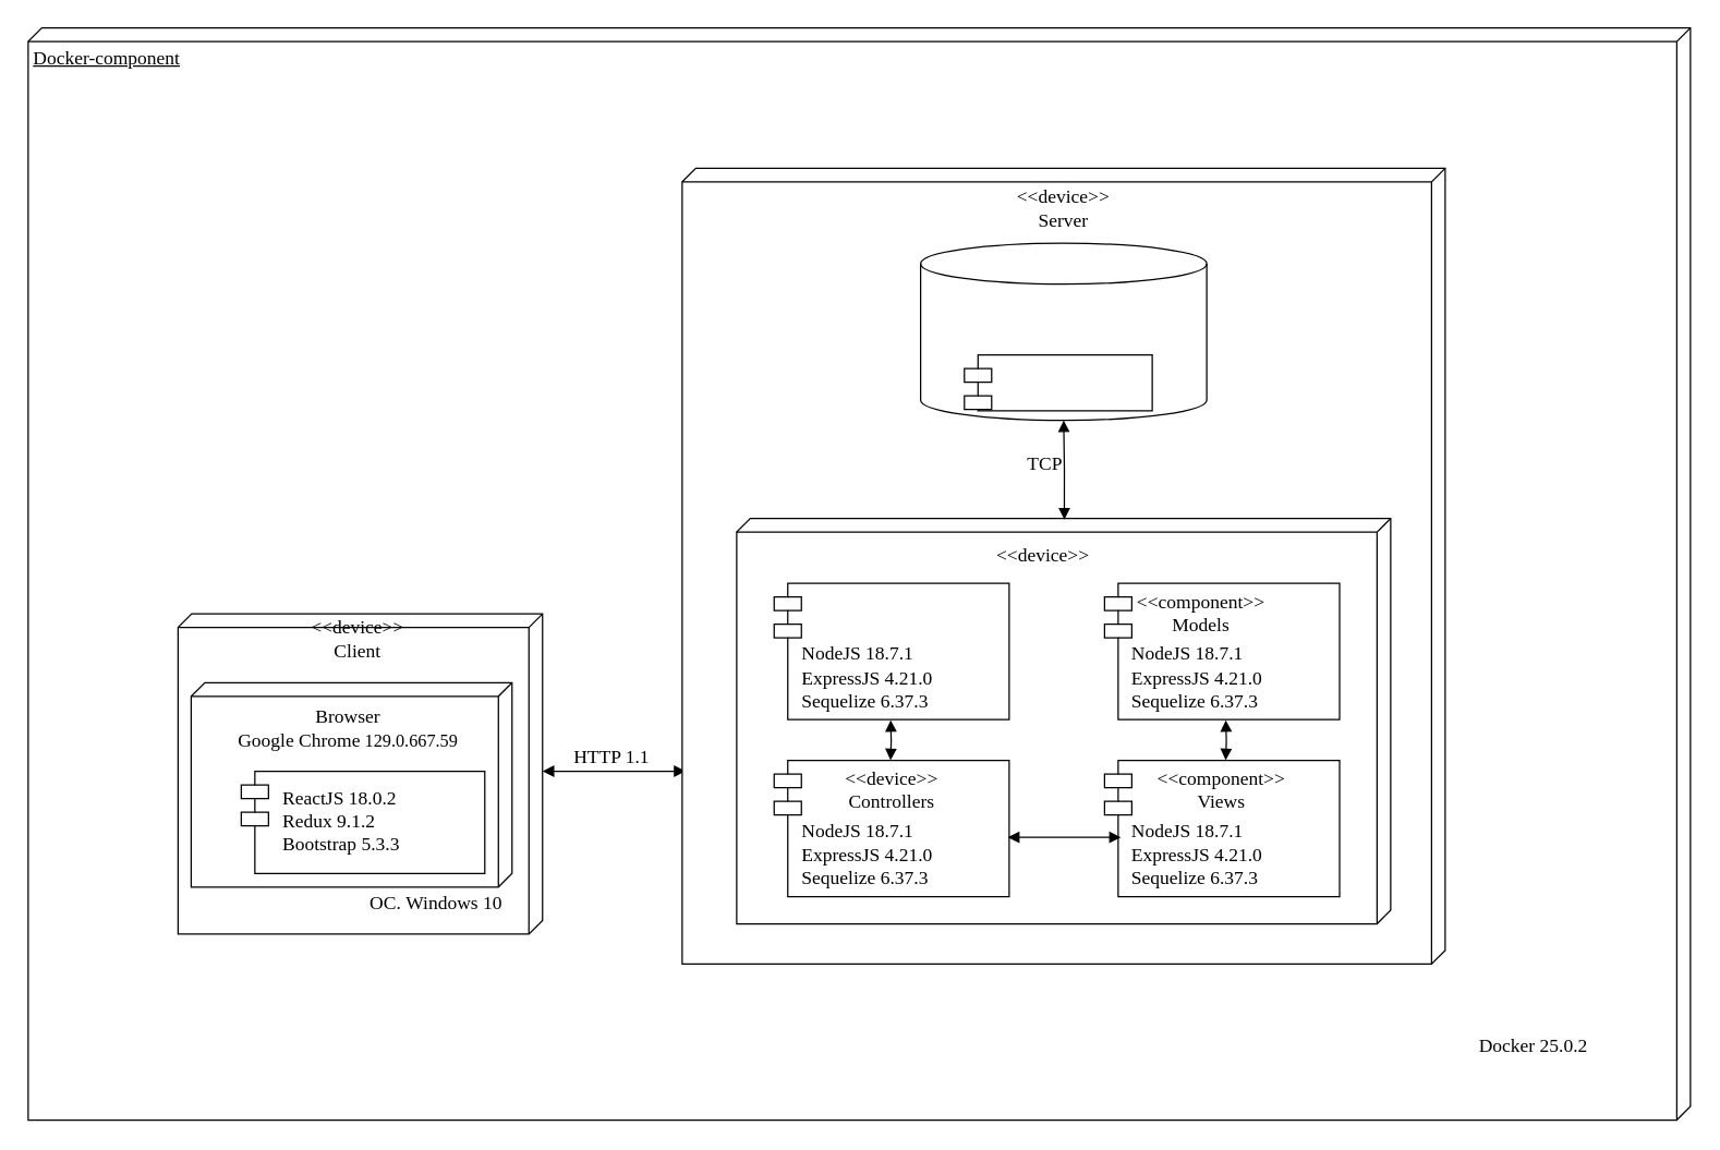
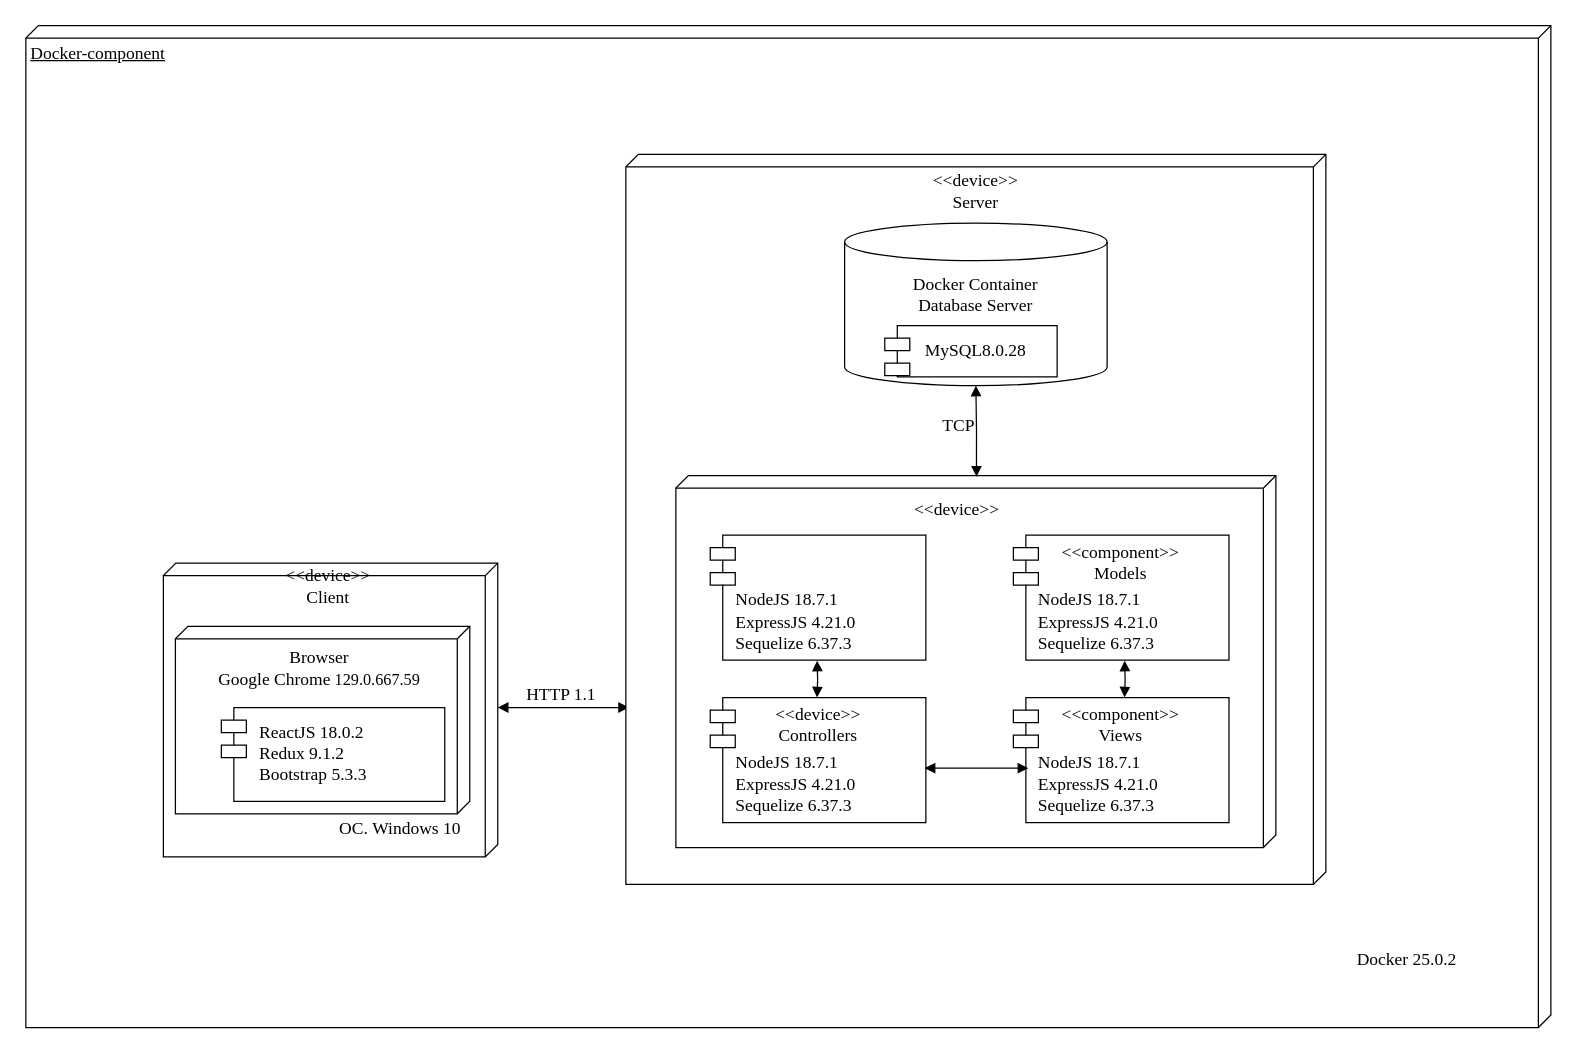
  <mxCell id="0" />
  <mxCell id="1" parent="0" />
  <mxCell id="2" value="&lt;font face=&quot;Times New Roman&quot; style=&quot;font-size: 14px;&quot;&gt;Docker-component&lt;/font&gt;" style="verticalAlign=top;align=left;spacingTop=8;spacingLeft=2;spacingRight=12;shape=cube;size=10;direction=south;fontStyle=4;html=1;whiteSpace=wrap;" parent="1" vertex="1"><mxGeometry x="20" y="20" width="1220" height="801.5" as="geometry" /></mxCell>
  <mxCell id="3" value="&lt;font face=&quot;Times New Roman&quot; style=&quot;font-size: 14px;&quot;&gt;Docker 25.0.2&lt;/font&gt;" style="text;html=1;align=center;verticalAlign=middle;whiteSpace=wrap;rounded=0;" parent="1" vertex="1"><mxGeometry x="1050" y="752.5" width="150" height="30" as="geometry" /></mxCell>
  <mxCell id="4" value="" style="verticalAlign=top;align=left;spacingTop=8;spacingLeft=2;spacingRight=12;shape=cube;size=10;direction=south;fontStyle=4;html=1;whiteSpace=wrap;" parent="1" vertex="1"><mxGeometry x="130" y="450" width="267.5" height="235" as="geometry" /></mxCell>
  <mxCell id="5" value="" style="verticalAlign=top;align=left;spacingTop=8;spacingLeft=2;spacingRight=12;shape=cube;size=10;direction=south;fontStyle=4;html=1;whiteSpace=wrap;" parent="1" vertex="1"><mxGeometry x="139.62" y="500.5" width="235.5" height="150" as="geometry" /></mxCell>
  <mxCell id="6" value="&lt;font style=&quot;font-size: 14px;&quot; face=&quot;Times New Roman&quot;&gt;Browser&lt;/font&gt;&lt;div style=&quot;font-size: 14px;&quot;&gt;&lt;font style=&quot;font-size: 14px;&quot; face=&quot;Times New Roman&quot;&gt;&lt;font style=&quot;font-size: 14px;&quot;&gt;Google Chrome&lt;/font&gt;&lt;span style=&quot;font-size: 13px;&quot;&gt;&amp;nbsp;&lt;/span&gt;&lt;/font&gt;&lt;span style=&quot;font-size: 13px; text-align: start; background-color: rgb(255, 255, 255);&quot;&gt;&lt;font face=&quot;Times New Roman&quot;&gt;129.0.667.59&lt;/font&gt;&lt;/span&gt;&lt;br&gt;&lt;/div&gt;" style="text;html=1;align=center;verticalAlign=middle;whiteSpace=wrap;rounded=0;" parent="1" vertex="1"><mxGeometry x="153" y="512" width="203.5" height="46.5" as="geometry" /></mxCell>
  <mxCell id="7" value="&lt;div style=&quot;&quot;&gt;&lt;br&gt;&lt;/div&gt;" style="shape=module;align=left;spacingLeft=20;align=center;verticalAlign=top;whiteSpace=wrap;html=1;" parent="1" vertex="1"><mxGeometry x="176.37" y="565.5" width="178.75" height="75" as="geometry" /></mxCell>
  <mxCell id="8" value="&lt;font style=&quot;font-size: 14px;&quot; face=&quot;Times New Roman&quot;&gt;&amp;lt;&amp;lt;device&amp;gt;&amp;gt;&lt;br&gt;&lt;/font&gt;&lt;div&gt;&lt;font style=&quot;font-size: 14px;&quot; face=&quot;Times New Roman&quot;&gt;Client&lt;/font&gt;&lt;/div&gt;" style="text;html=1;align=center;verticalAlign=middle;whiteSpace=wrap;rounded=0;" parent="1" vertex="1"><mxGeometry x="212.62" y="453.5" width="97.5" height="30" as="geometry" /></mxCell>
  <mxCell id="9" value="&lt;font style=&quot;font-size: 14px;&quot; face=&quot;Times New Roman&quot;&gt;ОС. Windows 10&lt;/font&gt;" style="text;strokeColor=none;fillColor=none;align=left;verticalAlign=middle;spacingLeft=4;spacingRight=4;overflow=hidden;points=[[0,0.5],[1,0.5]];portConstraint=eastwest;rotatable=0;whiteSpace=wrap;html=1;" parent="1" vertex="1"><mxGeometry x="265.12" y="647.5" width="114" height="30" as="geometry" /></mxCell>
  <mxCell id="10" value="&lt;font face=&quot;Times New Roman&quot; style=&quot;font-size: 14px;&quot;&gt;ReactJS 18.0.2&lt;/font&gt;&lt;div&gt;&lt;font face=&quot;Times New Roman&quot;&gt;&lt;span style=&quot;font-size: 14px;&quot;&gt;Redux 9.1.2&lt;br&gt;&lt;/span&gt;&lt;/font&gt;&lt;div style=&quot;font-size: 14px;&quot;&gt;&lt;font face=&quot;PvMJpOz3pLV8ocHbTbVb&quot; style=&quot;font-size: 14px;&quot;&gt;Bootstrap 5.3.3&lt;/font&gt;&lt;/div&gt;&lt;/div&gt;" style="text;html=1;align=left;verticalAlign=middle;whiteSpace=wrap;rounded=0;" parent="1" vertex="1"><mxGeometry x="205.12" y="565.5" width="150" height="75" as="geometry" /></mxCell>
  <mxCell id="11" value="" style="endArrow=block;html=1;rounded=0;edgeStyle=orthogonalEdgeStyle;endFill=1;startArrow=block;startFill=1;exitX=0.561;exitY=0;exitDx=0;exitDy=0;exitPerimeter=0;entryX=0.56;entryY=1.002;entryDx=0;entryDy=0;entryPerimeter=0;" parent="1" edge="1"><mxGeometry width="50" height="50" relative="1" as="geometry"><mxPoint x="397.5" y="565.5" as="sourcePoint" /><mxPoint x="502.5" y="565.5" as="targetPoint" /><Array as="points" /></mxGeometry></mxCell>
  <mxCell id="12" value="&lt;font style=&quot;font-size: 14px;&quot; face=&quot;Times New Roman&quot;&gt;HTTP 1.1&lt;/font&gt;" style="edgeLabel;html=1;align=center;verticalAlign=middle;resizable=0;points=[];" parent="11" vertex="1" connectable="0"><mxGeometry x="0.076" y="1" relative="1" as="geometry"><mxPoint x="-6" y="-9" as="offset" /></mxGeometry></mxCell>
  <mxCell id="13" value="" style="verticalAlign=top;align=left;spacingTop=8;spacingLeft=2;spacingRight=12;shape=cube;size=10;direction=south;fontStyle=4;html=1;whiteSpace=wrap;" parent="1" vertex="1"><mxGeometry x="500" y="123" width="560" height="584" as="geometry" /></mxCell>
  <mxCell id="14" value="&lt;font style=&quot;font-size: 14px;&quot; face=&quot;Times New Roman&quot;&gt;&amp;lt;&amp;lt;device&amp;gt;&amp;gt;&lt;br&gt;&lt;/font&gt;&lt;div&gt;&lt;font style=&quot;font-size: 14px;&quot; face=&quot;Times New Roman&quot;&gt;Server&lt;/font&gt;&lt;span style=&quot;color: rgba(0, 0, 0, 0); font-family: monospace; font-size: 0px; text-align: start; text-wrap-mode: nowrap; background-color: initial;&quot;&gt;%3CmxGraphModel%3E%3Croot%3E%3CmxCell%20id%3D%220%22%2F%3E%3CmxCell%20id%3D%221%22%20parent%3D%220%22%2F%3E%3CmxCell%20id%3D%222%22%20value%3D%22%22%20style%3D%22shape%3Dcylinder3%3BwhiteSpace%3Dwrap%3Bhtml%3D1%3BboundedLbl%3D1%3BbackgroundOutline%3D1%3Bsize%3D15%3B%22%20vertex%3D%221%22%20parent%3D%221%22%3E%3CmxGeometry%20x%3D%22899.75%22%20y%3D%2217%22%20width%3D%22220%22%20height%3D%22140%22%20as%3D%22geometry%22%2F%3E%3C%2FmxCell%3E%3CmxCell%20id%3D%223%22%20value%3D%22%22%20style%3D%22shape%3Dmodule%3Balign%3Dleft%3BspacingLeft%3D20%3Balign%3Dcenter%3BverticalAlign%3Dtop%3BwhiteSpace%3Dwrap%3Bhtml%3D1%3B%22%20vertex%3D%221%22%20parent%3D%221%22%3E%3CmxGeometry%20x%3D%22931.88%22%20y%3D%2296%22%20width%3D%22155.75%22%20height%3D%2247.5%22%20as%3D%22geometry%22%2F%3E%3C%2FmxCell%3E%3CmxCell%20id%3D%224%22%20value%3D%22%26lt%3Bfont%20style%3D%26quot%3Bfont-size%3A%2014px%3B%26quot%3B%20face%3D%26quot%3BTimes%20New%20Roman%26quot%3B%26gt%3BDocker%20Container%26lt%3Bbr%26gt%3BDatabase%20Server%26lt%3B%2Ffont%26gt%3B%22%20style%3D%22text%3Bhtml%3D1%3Balign%3Dcenter%3BverticalAlign%3Dmiddle%3BwhiteSpace%3Dwrap%3Brounded%3D0%3B%22%20vertex%3D%221%22%20parent%3D%221%22%3E%3CmxGeometry%20x%3D%22951%22%20y%3D%2257%22%20width%3D%22107.5%22%20height%3D%2232.5%22%20as%3D%22geometry%22%2F%3E%3C%2FmxCell%3E%3CmxCell%20id%3D%225%22%20value%3D%22%26lt%3Bspan%20style%3D%26quot%3Bfont-family%3A%20%26amp%3Bquot%3BTimes%20New%20Roman%26amp%3Bquot%3B%3B%20font-size%3A%2014px%3B%26quot%3B%26gt%3BMySQL8.0.28%26lt%3B%2Fspan%26gt%3B%22%20style%3D%22text%3Bhtml%3D1%3Balign%3Dcenter%3BverticalAlign%3Dmiddle%3BwhiteSpace%3Dwrap%3Brounded%3D0%3B%22%20vertex%3D%221%22%20parent%3D%221%22%3E%3CmxGeometry%20x%3D%22972.63%22%20y%3D%22104.75%22%20width%3D%2284%22%20height%3D%2230%22%20as%3D%22geometry%22%2F%3E%3C%2FmxCell%3E%3C%2Froot%3E%3C%2FmxGraphModel%3E&lt;/span&gt;&lt;/div&gt;" style="text;html=1;align=center;verticalAlign=middle;whiteSpace=wrap;rounded=0;" parent="1" vertex="1"><mxGeometry x="731.25" y="138" width="97.5" height="29" as="geometry" /></mxCell>
  <mxCell id="15" value="" style="shape=cylinder3;whiteSpace=wrap;html=1;boundedLbl=1;backgroundOutline=1;size=15;" parent="1" vertex="1"><mxGeometry x="675" y="178" width="210" height="130" as="geometry" /></mxCell>
  <mxCell id="16" value="" style="shape=module;align=left;spacingLeft=20;align=center;verticalAlign=top;whiteSpace=wrap;html=1;" parent="1" vertex="1"><mxGeometry x="707.13" y="260" width="137.87" height="41" as="geometry" /></mxCell>
+ <mxCell id="17" value="&lt;font style=&quot;font-size: 14px;&quot; face=&quot;Times New Roman&quot;&gt;Docker Container&lt;br&gt;Database Server&lt;/font&gt;" style="text;html=1;align=center;verticalAlign=middle;whiteSpace=wrap;rounded=0;" parent="1" vertex="1"><mxGeometry x="726.25" y="220" width="107.5" height="32.5" as="geometry" /></mxCell>
+ <mxCell id="18" value="&lt;span style=&quot;font-family: &amp;quot;Times New Roman&amp;quot;; font-size: 14px;&quot;&gt;MySQL8.0.28&lt;/span&gt;" style="text;html=1;align=center;verticalAlign=middle;whiteSpace=wrap;rounded=0;" parent="1" vertex="1"><mxGeometry x="738" y="265.5" width="84" height="30" as="geometry" /></mxCell>
  <mxCell id="19" value="" style="verticalAlign=top;align=left;spacingTop=8;spacingLeft=2;spacingRight=12;shape=cube;size=10;direction=south;fontStyle=4;html=1;whiteSpace=wrap;" parent="1" vertex="1"><mxGeometry x="540" y="380" width="480" height="297.5" as="geometry" /></mxCell>
  <mxCell id="20" value="&lt;font face=&quot;Times New Roman&quot;&gt;&lt;span style=&quot;font-size: 14px;&quot;&gt;&amp;lt;&amp;lt;device&amp;gt;&amp;gt;&lt;/span&gt;&lt;/font&gt;" style="text;html=1;align=center;verticalAlign=middle;whiteSpace=wrap;rounded=0;" parent="1" vertex="1"><mxGeometry x="675" y="392.5" width="180" height="30" as="geometry" /></mxCell>
  <mxCell id="21" value="" style="shape=module;align=left;spacingLeft=20;align=center;verticalAlign=top;whiteSpace=wrap;html=1;" parent="1" vertex="1"><mxGeometry x="567.5" y="427.5" width="172.5" height="100" as="geometry" /></mxCell>
  <mxCell id="22" value="&lt;div style=&quot;font-size: 14px;&quot;&gt;&lt;div&gt;&lt;font style=&quot;text-wrap: nowrap;&quot; face=&quot;Times New Roman&quot;&gt;NodeJS 18.7.1&lt;/font&gt;&lt;/div&gt;&lt;div&gt;&lt;span style=&quot;font-family: oEKUUC97mD8u1FqZIiND; background-color: initial;&quot;&gt;ExpressJS 4.21.0&amp;nbsp;&lt;/span&gt;&lt;/div&gt;&lt;div&gt;&lt;font face=&quot;oEKUUC97mD8u1FqZIiND&quot;&gt;Sequelize 6.37.3&lt;/font&gt;&lt;/div&gt;&lt;/div&gt;" style="text;html=1;align=left;verticalAlign=middle;whiteSpace=wrap;rounded=0;" parent="1" vertex="1"><mxGeometry x="585.63" y="470.57" width="144.12" height="52.93" as="geometry" /></mxCell>
  <mxCell id="23" value="" style="shape=module;align=left;spacingLeft=20;align=center;verticalAlign=top;whiteSpace=wrap;html=1;" parent="1" vertex="1"><mxGeometry x="567.5" y="557.5" width="172.5" height="100" as="geometry" /></mxCell>
  <mxCell id="24" value="&lt;div style=&quot;font-size: 14px;&quot;&gt;&lt;div&gt;&lt;font style=&quot;text-wrap: nowrap;&quot; face=&quot;Times New Roman&quot;&gt;NodeJS 18.7.1&lt;/font&gt;&lt;/div&gt;&lt;div&gt;&lt;span style=&quot;font-family: oEKUUC97mD8u1FqZIiND; background-color: initial;&quot;&gt;ExpressJS 4.21.0&amp;nbsp;&lt;/span&gt;&lt;/div&gt;&lt;div&gt;&lt;font face=&quot;oEKUUC97mD8u1FqZIiND&quot;&gt;Sequelize 6.37.3&lt;/font&gt;&lt;/div&gt;&lt;/div&gt;" style="text;html=1;align=left;verticalAlign=middle;whiteSpace=wrap;rounded=0;" parent="1" vertex="1"><mxGeometry x="585.63" y="600.57" width="144.12" height="52.93" as="geometry" /></mxCell>
  <mxCell id="25" value="&lt;font face=&quot;Times New Roman&quot;&gt;&lt;span style=&quot;font-size: 14px;&quot;&gt;&amp;lt;&amp;lt;device&amp;gt;&amp;gt;&lt;/span&gt;&lt;/font&gt;&lt;div&gt;&lt;font face=&quot;Times New Roman&quot;&gt;&lt;span style=&quot;font-size: 14px;&quot;&gt;Controllers&lt;/span&gt;&lt;/font&gt;&lt;/div&gt;" style="text;html=1;align=center;verticalAlign=middle;whiteSpace=wrap;rounded=0;" parent="1" vertex="1"><mxGeometry x="585.63" y="567.5" width="136.25" height="25" as="geometry" /></mxCell>
  <mxCell id="26" value="" style="shape=module;align=left;spacingLeft=20;align=center;verticalAlign=top;whiteSpace=wrap;html=1;" parent="1" vertex="1"><mxGeometry x="810" y="557.5" width="172.5" height="100" as="geometry" /></mxCell>
  <mxCell id="27" value="&lt;div style=&quot;font-size: 14px;&quot;&gt;&lt;div&gt;&lt;font style=&quot;text-wrap: nowrap;&quot; face=&quot;Times New Roman&quot;&gt;NodeJS 18.7.1&lt;/font&gt;&lt;/div&gt;&lt;div&gt;&lt;span style=&quot;font-family: oEKUUC97mD8u1FqZIiND; background-color: initial;&quot;&gt;ExpressJS 4.21.0&amp;nbsp;&lt;/span&gt;&lt;/div&gt;&lt;div&gt;&lt;font face=&quot;oEKUUC97mD8u1FqZIiND&quot;&gt;Sequelize 6.37.3&lt;/font&gt;&lt;/div&gt;&lt;/div&gt;" style="text;html=1;align=left;verticalAlign=middle;whiteSpace=wrap;rounded=0;" parent="1" vertex="1"><mxGeometry x="828.13" y="600.57" width="144.12" height="52.93" as="geometry" /></mxCell>
  <mxCell id="28" value="&lt;font face=&quot;Times New Roman&quot;&gt;&lt;span style=&quot;font-size: 14px;&quot;&gt;&amp;lt;&amp;lt;component&amp;gt;&amp;gt;&lt;/span&gt;&lt;/font&gt;&lt;div&gt;&lt;font face=&quot;Times New Roman&quot;&gt;&lt;span style=&quot;font-size: 14px;&quot;&gt;Views&lt;/span&gt;&lt;/font&gt;&lt;/div&gt;" style="text;html=1;align=center;verticalAlign=middle;whiteSpace=wrap;rounded=0;" parent="1" vertex="1"><mxGeometry x="828.13" y="567.5" width="136.25" height="25" as="geometry" /></mxCell>
  <mxCell id="29" value="" style="endArrow=block;html=1;rounded=0;edgeStyle=orthogonalEdgeStyle;endFill=1;startArrow=block;startFill=1;exitX=0.003;exitY=0.499;exitDx=0;exitDy=0;exitPerimeter=0;entryX=0.5;entryY=1;entryDx=0;entryDy=0;entryPerimeter=0;" parent="1" source="19" target="15" edge="1"><mxGeometry width="50" height="50" relative="1" as="geometry"><mxPoint x="712.5" y="350" as="sourcePoint" /><mxPoint x="817.5" y="350" as="targetPoint" /><Array as="points" /></mxGeometry></mxCell>
  <mxCell id="30" value="&lt;font style=&quot;font-size: 14px;&quot; face=&quot;Times New Roman&quot;&gt;TCP&lt;/font&gt;" style="edgeLabel;html=1;align=center;verticalAlign=middle;resizable=0;points=[];" parent="1" vertex="1" connectable="0"><mxGeometry x="765.001" y="340" as="geometry" /></mxCell>
  <mxCell id="31" value="" style="shape=module;align=left;spacingLeft=20;align=center;verticalAlign=top;whiteSpace=wrap;html=1;" parent="1" vertex="1"><mxGeometry x="810" y="427.5" width="172.5" height="100" as="geometry" /></mxCell>
  <mxCell id="32" value="&lt;div style=&quot;font-size: 14px;&quot;&gt;&lt;div&gt;&lt;font style=&quot;text-wrap: nowrap;&quot; face=&quot;Times New Roman&quot;&gt;NodeJS 18.7.1&lt;/font&gt;&lt;/div&gt;&lt;div&gt;&lt;span style=&quot;font-family: oEKUUC97mD8u1FqZIiND; background-color: initial;&quot;&gt;ExpressJS 4.21.0&amp;nbsp;&lt;/span&gt;&lt;/div&gt;&lt;div&gt;&lt;font face=&quot;oEKUUC97mD8u1FqZIiND&quot;&gt;Sequelize 6.37.3&lt;/font&gt;&lt;/div&gt;&lt;/div&gt;" style="text;html=1;align=left;verticalAlign=middle;whiteSpace=wrap;rounded=0;" parent="1" vertex="1"><mxGeometry x="828.13" y="470.57" width="144.12" height="52.93" as="geometry" /></mxCell>
- <mxCell id="33" value="&lt;font face=&quot;Times New Roman&quot;&gt;&lt;span style=&quot;font-size: 14px;&quot;&gt;&amp;lt;&amp;lt;component&amp;gt;&amp;gt;&lt;/span&gt;&lt;/font&gt;&lt;div&gt;&lt;font face=&quot;Times New Roman&quot;&gt;&lt;span style=&quot;font-size: 14px;&quot;&gt;Models&lt;/span&gt;&lt;/font&gt;&lt;/div&gt;" style="text;html=1;align=center;verticalAlign=middle;whiteSpace=wrap;rounded=0;" parent="1" vertex="1"><mxGeometry x="813.13" y="437.5" width="136.25" height="25" as="geometry" /></mxCell>
+ <mxCell id="33" value="&lt;font face=&quot;Times New Roman&quot;&gt;&lt;span style=&quot;font-size: 14px;&quot;&gt;&amp;lt;&amp;lt;component&amp;gt;&amp;gt;&lt;/span&gt;&lt;/font&gt;&lt;div&gt;&lt;font face=&quot;Times New Roman&quot;&gt;&lt;span style=&quot;font-size: 14px;&quot;&gt;Models&lt;/span&gt;&lt;/font&gt;&lt;/div&gt;" style="text;html=1;align=center;verticalAlign=middle;whiteSpace=wrap;rounded=0;" parent="1" vertex="1"><mxGeometry x="828.13" y="437.5" width="136.25" height="25" as="geometry" /></mxCell>
  <mxCell id="34" value="" style="endArrow=block;html=1;rounded=0;edgeStyle=orthogonalEdgeStyle;endFill=1;startArrow=block;startFill=1;" edge="1" parent="1"><mxGeometry width="50" height="50" relative="1" as="geometry"><mxPoint x="652.92" y="557.5" as="sourcePoint" /><mxPoint x="653" y="528" as="targetPoint" /><Array as="points" /></mxGeometry></mxCell>
  <mxCell id="35" value="" style="endArrow=block;html=1;rounded=0;edgeStyle=orthogonalEdgeStyle;endFill=1;startArrow=block;startFill=1;" edge="1" parent="1"><mxGeometry width="50" height="50" relative="1" as="geometry"><mxPoint x="898.92" y="557.5" as="sourcePoint" /><mxPoint x="899" y="528" as="targetPoint" /><Array as="points" /></mxGeometry></mxCell>
  <mxCell id="36" value="" style="endArrow=block;html=1;rounded=0;edgeStyle=orthogonalEdgeStyle;endFill=1;startArrow=block;startFill=1;entryX=0.56;entryY=1.002;entryDx=0;entryDy=0;entryPerimeter=0;" edge="1" parent="1"><mxGeometry width="50" height="50" relative="1" as="geometry"><mxPoint x="739" y="614" as="sourcePoint" /><mxPoint x="822" y="614" as="targetPoint" /><Array as="points" /></mxGeometry></mxCell>
